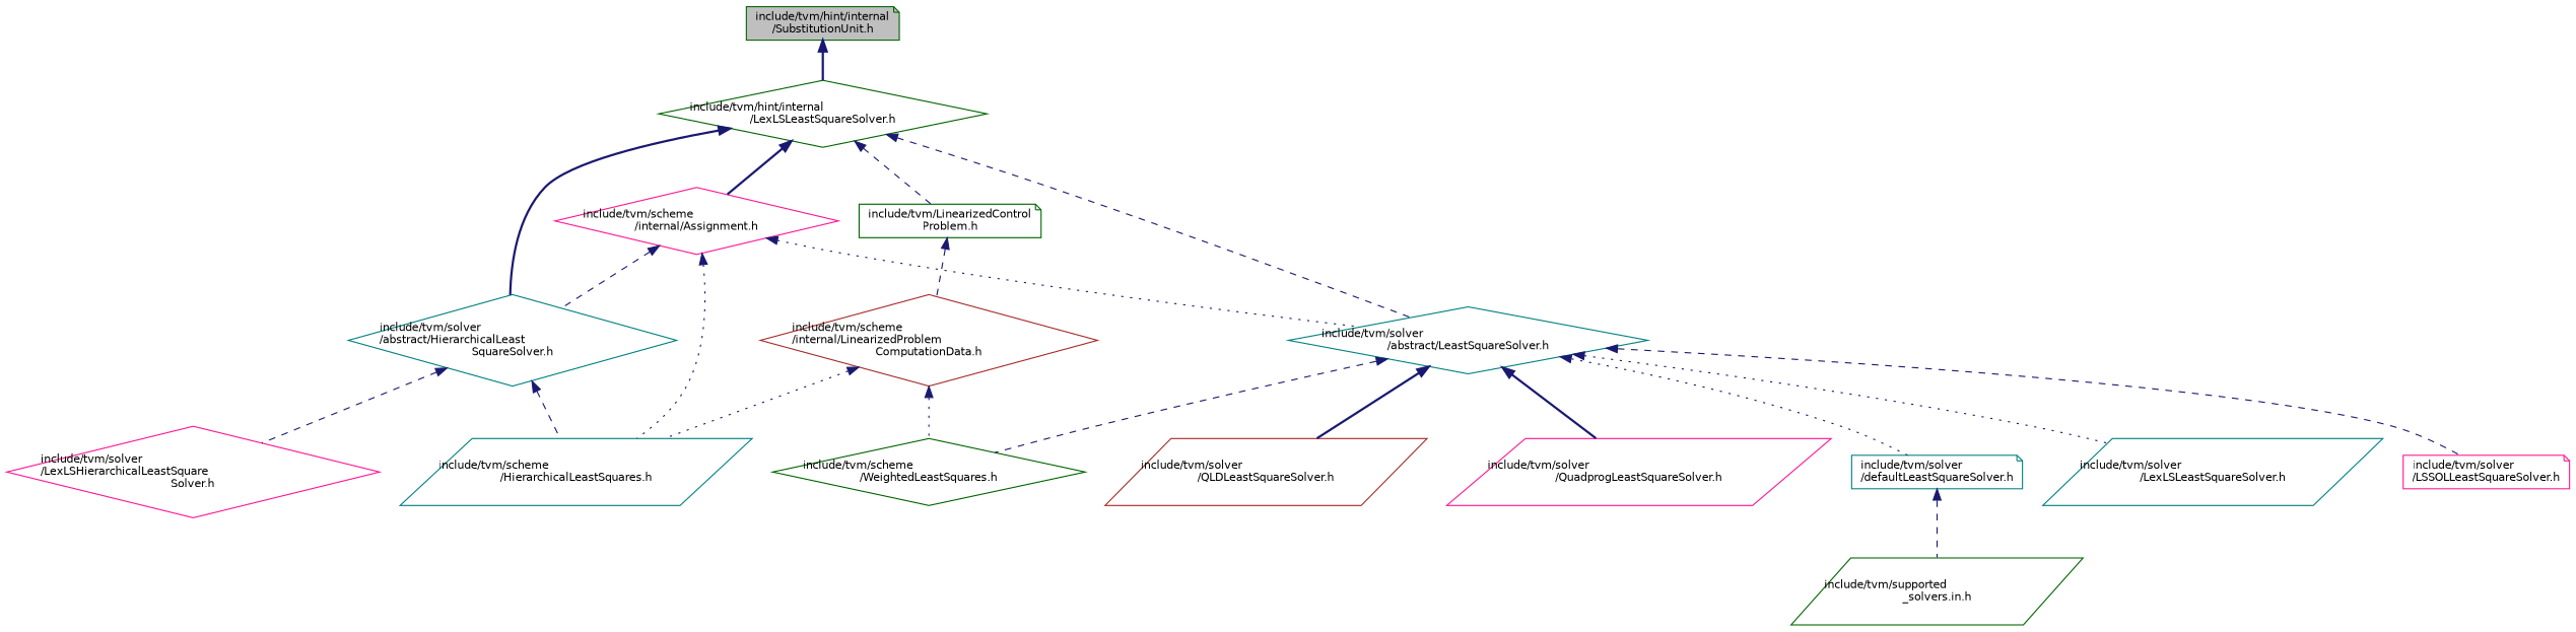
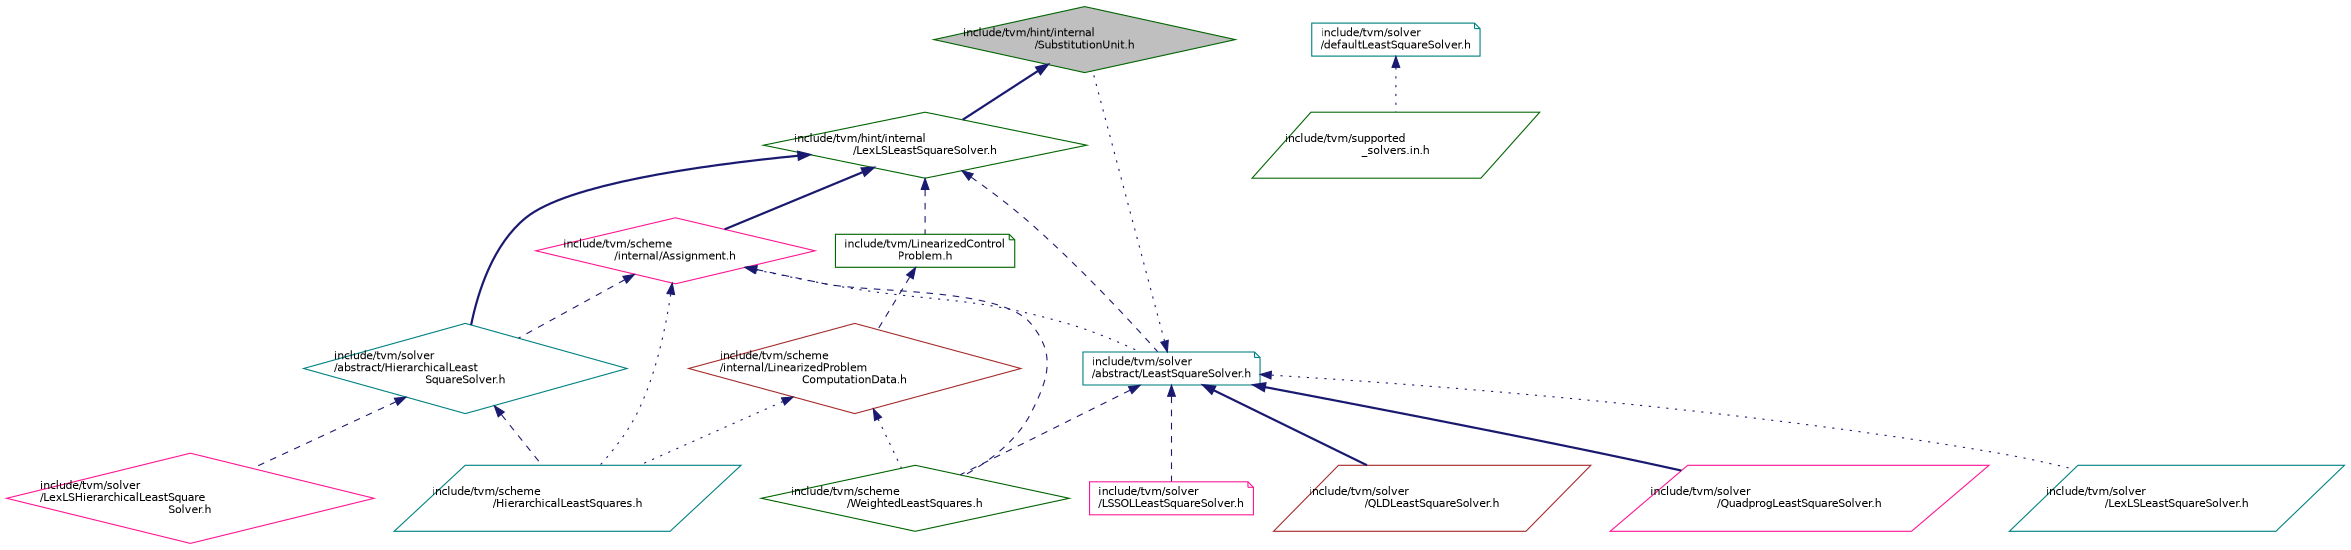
  digraph {
    node [color=darkgreen fillcolor=white fontname=Helvetica fontsize=10 shape=diamond style=filled]
    edge [color=midnightblue dir=back fontname=Helvetica fontsize=10 labelfontname=Helvetica labelfontsize=10 style=dashed]
-   n1 [fillcolor=grey75 fontcolor=black height=0.2 label="include/tvm/hint/internal\l/SubstitutionUnit.h" shape=note width=0.4]
+   n1 [fillcolor=grey75 fontcolor=black height=0.2 label="include/tvm/hint/internal\l/SubstitutionUnit.h" width=0.4]
    n2 [height=0.2 label="include/tvm/hint/internal\l/LexLSLeastSquareSolver.h" width=0.4]
    n3 [height=0.2 label="include/tvm/LinearizedControl\lProblem.h" shape=note width=0.4]
    n4 [color=deeppink height=0.2 label="include/tvm/scheme\l/internal/Assignment.h" width=0.4]
    n5 [color=teal height=0.2 label="include/tvm/solver\l/abstract/HierarchicalLeast\lSquareSolver.h" width=0.4]
-   n6 [color=teal height=0.2 label="include/tvm/solver\l/abstract/LeastSquareSolver.h" width=0.4]
+   n6 [color=teal height=0.2 label="include/tvm/solver\l/abstract/LeastSquareSolver.h" shape=note width=0.4]
    n7 [color=brown height=0.2 label="include/tvm/scheme\l/internal/LinearizedProblem\lComputationData.h" width=0.4]
    n8 [color=teal height=0.2 label="include/tvm/scheme\l/HierarchicalLeastSquares.h" shape=parallelogram width=0.4]
    n9 [height=0.2 label="include/tvm/scheme\l/WeightedLeastSquares.h" width=0.4]
    n10 [color=deeppink height=0.2 label="include/tvm/solver\l/LexLSHierarchicalLeastSquare\lSolver.h" width=0.4]
    n11 [color=teal height=0.2 label="include/tvm/solver\l/defaultLeastSquareSolver.h" shape=note width=0.4]
    n12 [color=teal height=0.2 label="include/tvm/solver\l/LexLSLeastSquareSolver.h" shape=parallelogram width=0.4]
    n13 [color=deeppink height=0.2 label="include/tvm/solver\l/LSSOLLeastSquareSolver.h" shape=note width=0.4]
    n14 [color=brown height=0.2 label="include/tvm/solver\l/QLDLeastSquareSolver.h" shape=parallelogram width=0.4]
    n15 [color=deeppink height=0.2 label="include/tvm/solver\l/QuadprogLeastSquareSolver.h" shape=parallelogram width=0.4]
    n16 [height=0.2 label="include/tvm/supported\l_solvers.in.h" shape=parallelogram width=0.4]
    n1 -> n2 [style=bold]
    n2 -> n3
    n2 -> n4 [style=bold]
    n2 -> n5 [style=bold]
    n2 -> n6
    n3 -> n7
    n4 -> n5
    n4 -> n6 [style=dotted]
    n4 -> n8 [style=dotted]
+   n4 -> n9
    n5 -> n8
    n5 -> n10
    n6 -> n9
-   n6 -> n11 [style=dotted]
+   n6 -> n1 [style=dotted]
    n6 -> n12 [style=dotted]
    n6 -> n13
    n6 -> n14 [style=bold]
    n6 -> n15 [style=bold]
    n7 -> n8 [style=dotted]
    n7 -> n9 [style=dotted]
-   n11 -> n16
+   n11 -> n16 [style=dotted]
  }
